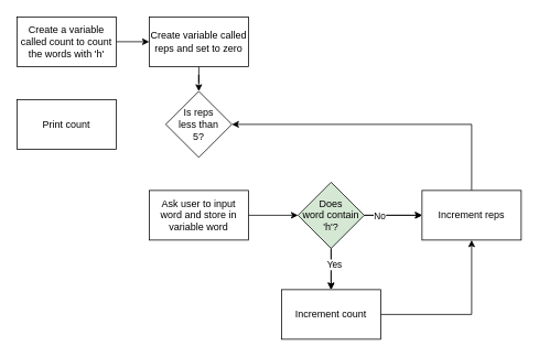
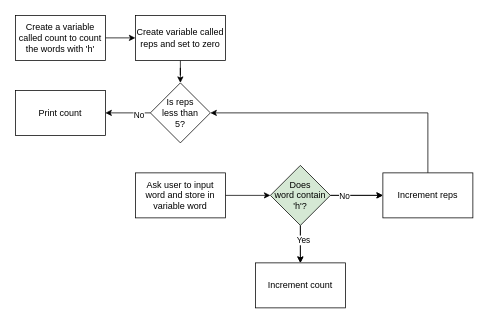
  <mxCell id="0" />
  <mxCell id="1" parent="0" />
  <mxCell id="2" value="" style="edgeStyle=orthogonalEdgeStyle;rounded=0;orthogonalLoop=1;jettySize=auto;html=1;" edge="1" parent="1" source="3" target="5"><mxGeometry relative="1" as="geometry" /></mxCell>
  <mxCell id="3" value="Create a variable called count to count the words with 'h'" style="rounded=0;whiteSpace=wrap;html=1;" vertex="1" parent="1"><mxGeometry x="20" y="20" width="120" height="60" as="geometry" /></mxCell>
  <mxCell id="4" value="" style="edgeStyle=orthogonalEdgeStyle;rounded=0;orthogonalLoop=1;jettySize=auto;html=1;" edge="1" parent="1" source="5" target="8"><mxGeometry relative="1" as="geometry" /></mxCell>
  <mxCell id="5" value="Create variable called reps and set to zero" style="whiteSpace=wrap;html=1;rounded=0;" vertex="1" parent="1"><mxGeometry x="180" y="20" width="120" height="60" as="geometry" /></mxCell>
+ <mxCell id="6" value="" style="edgeStyle=orthogonalEdgeStyle;rounded=0;orthogonalLoop=1;jettySize=auto;html=1;" edge="1" parent="1" source="8" target="22"><mxGeometry relative="1" as="geometry" /></mxCell>
+ <mxCell id="7" value="No" style="edgeLabel;html=1;align=center;verticalAlign=middle;resizable=0;points=[];" vertex="1" connectable="0" parent="6"><mxGeometry x="-0.462" y="2" relative="1" as="geometry"><mxPoint as="offset" /></mxGeometry></mxCell>
  <mxCell id="8" value="Is reps&lt;br&gt;less than&lt;br&gt;5?" style="rhombus;whiteSpace=wrap;html=1;rounded=0;" vertex="1" parent="1"><mxGeometry x="200" y="110" width="80" height="80" as="geometry" /></mxCell>
  <mxCell id="9" value="" style="edgeStyle=orthogonalEdgeStyle;rounded=0;orthogonalLoop=1;jettySize=auto;html=1;" edge="1" parent="1" source="10" target="17"><mxGeometry relative="1" as="geometry" /></mxCell>
  <mxCell id="10" value="&lt;div&gt;Ask user to input word and store in variable word&lt;/div&gt;" style="whiteSpace=wrap;html=1;rounded=0;" vertex="1" parent="1"><mxGeometry x="180" y="230" width="120" height="60" as="geometry" /></mxCell>
  <mxCell id="11" style="edgeStyle=orthogonalEdgeStyle;rounded=0;orthogonalLoop=1;jettySize=auto;html=1;" edge="1" parent="1" source="17" target="19"><mxGeometry relative="1" as="geometry" /></mxCell>
  <mxCell id="12" value="" style="edgeStyle=orthogonalEdgeStyle;rounded=0;orthogonalLoop=1;jettySize=auto;html=1;" edge="1" parent="1" source="17" target="19"><mxGeometry relative="1" as="geometry" /></mxCell>
  <mxCell id="13" value="No" style="edgeLabel;html=1;align=center;verticalAlign=middle;resizable=0;points=[];" vertex="1" connectable="0" parent="12"><mxGeometry x="-0.487" relative="1" as="geometry"><mxPoint as="offset" /></mxGeometry></mxCell>
  <mxCell id="14" value="" style="edgeStyle=orthogonalEdgeStyle;rounded=0;orthogonalLoop=1;jettySize=auto;html=1;" edge="1" parent="1" source="17" target="21"><mxGeometry relative="1" as="geometry" /></mxCell>
  <mxCell id="15" value="" style="edgeStyle=orthogonalEdgeStyle;rounded=0;orthogonalLoop=1;jettySize=auto;html=1;" edge="1" parent="1" source="17" target="21"><mxGeometry relative="1" as="geometry" /></mxCell>
  <mxCell id="16" value="Yes" style="edgeLabel;html=1;align=center;verticalAlign=middle;resizable=0;points=[];" vertex="1" connectable="0" parent="15"><mxGeometry x="-0.221" y="3" relative="1" as="geometry"><mxPoint as="offset" /></mxGeometry></mxCell>
  <mxCell id="17" value="Does&lt;br&gt;word contain&lt;br&gt;'h'?" style="rhombus;whiteSpace=wrap;html=1;rounded=0;fillColor=#d5e8d4;" vertex="1" parent="1"><mxGeometry x="360" y="220" width="80" height="80" as="geometry" /></mxCell>
  <mxCell id="18" style="edgeStyle=orthogonalEdgeStyle;rounded=0;orthogonalLoop=1;jettySize=auto;html=1;" edge="1" parent="1" target="8"><mxGeometry relative="1" as="geometry"><mxPoint x="570" y="230" as="sourcePoint" /><mxPoint x="240" y="150" as="targetPoint" /><Array as="points"><mxPoint x="570" y="150" /></Array></mxGeometry></mxCell>
  <mxCell id="19" value="Increment reps" style="whiteSpace=wrap;html=1;rounded=0;" vertex="1" parent="1"><mxGeometry x="510" y="230" width="120" height="60" as="geometry" /></mxCell>
- <mxCell id="20" style="edgeStyle=orthogonalEdgeStyle;rounded=0;orthogonalLoop=1;jettySize=auto;html=1;" edge="1" parent="1" source="21" target="19"><mxGeometry relative="1" as="geometry" /></mxCell>
  <mxCell id="21" value="Increment count" style="whiteSpace=wrap;html=1;rounded=0;" vertex="1" parent="1"><mxGeometry x="340" y="350" width="120" height="60" as="geometry" /></mxCell>
  <mxCell id="22" value="Print count" style="whiteSpace=wrap;html=1;rounded=0;" vertex="1" parent="1"><mxGeometry x="20" y="120" width="120" height="60" as="geometry" /></mxCell>
